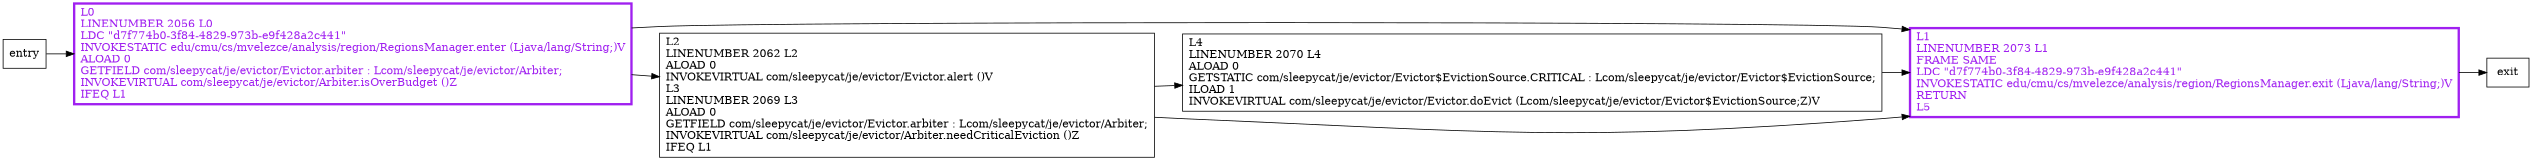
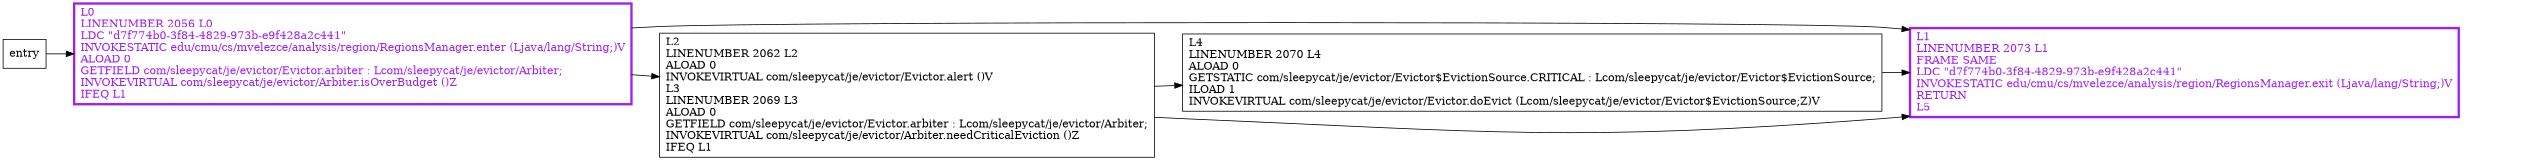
  digraph {
    rankdir=LR
    node [shape=record]
    n1 [label="L4\lLINENUMBER 2070 L4\lALOAD 0\lGETSTATIC com/sleepycat/je/evictor/Evictor$EvictionSource.CRITICAL : Lcom/sleepycat/je/evictor/Evictor$EvictionSource;\lILOAD 1\lINVOKEVIRTUAL com/sleepycat/je/evictor/Evictor.doEvict (Lcom/sleepycat/je/evictor/Evictor$EvictionSource;Z)V\l"]
    n2 [color=purple fontcolor=purple label="L1\lLINENUMBER 2073 L1\lFRAME SAME\lLDC \"d7f774b0-3f84-4829-973b-e9f428a2c441\"\lINVOKESTATIC edu/cmu/cs/mvelezce/analysis/region/RegionsManager.exit (Ljava/lang/String;)V\lRETURN\lL5\l" penwidth=3]
    n3 [label="L2\lLINENUMBER 2062 L2\lALOAD 0\lINVOKEVIRTUAL com/sleepycat/je/evictor/Evictor.alert ()V\lL3\lLINENUMBER 2069 L3\lALOAD 0\lGETFIELD com/sleepycat/je/evictor/Evictor.arbiter : Lcom/sleepycat/je/evictor/Arbiter;\lINVOKEVIRTUAL com/sleepycat/je/evictor/Arbiter.needCriticalEviction ()Z\lIFEQ L1\l"]
-   exit
    n5 [color=purple fontcolor=purple label="L0\lLINENUMBER 2056 L0\lLDC \"d7f774b0-3f84-4829-973b-e9f428a2c441\"\lINVOKESTATIC edu/cmu/cs/mvelezce/analysis/region/RegionsManager.enter (Ljava/lang/String;)V\lALOAD 0\lGETFIELD com/sleepycat/je/evictor/Evictor.arbiter : Lcom/sleepycat/je/evictor/Arbiter;\lINVOKEVIRTUAL com/sleepycat/je/evictor/Arbiter.isOverBudget ()Z\lIFEQ L1\l" penwidth=3]
    entry
    n1 -> n2
-   n2 -> exit
    n3 -> n1
    n3 -> n2
    n5 -> n2
    n5 -> n3
    entry -> n5
  }
